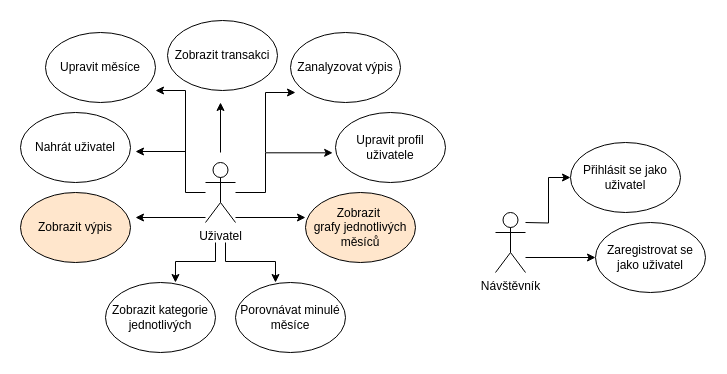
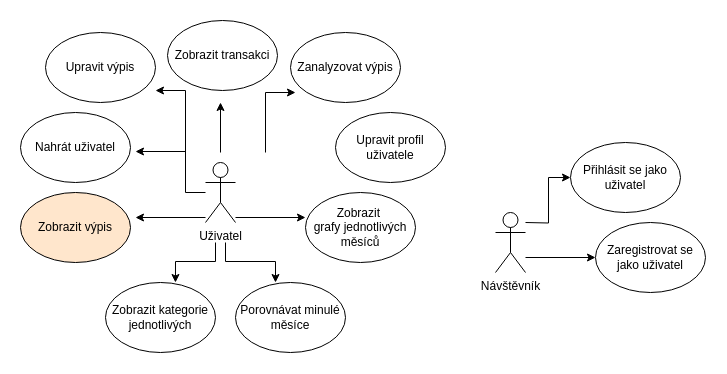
  <mxCell id="0" />
  <mxCell id="1" parent="0" />
  <mxCell id="2" value="Uživatel" style="shape=umlActor;verticalLabelPosition=bottom;verticalAlign=top;html=1;" parent="1" vertex="1"><mxGeometry x="205" y="162" width="30" height="60" as="geometry" /></mxCell>
  <mxCell id="3" value="" style="endArrow=classic;html=1;edgeStyle=orthogonalEdgeStyle;rounded=0;" parent="1" edge="1"><mxGeometry width="50" height="50" relative="1" as="geometry"><mxPoint x="205" y="192" as="sourcePoint" /><mxPoint x="135" y="151" as="targetPoint" /><Array as="points"><mxPoint x="205" y="192" /><mxPoint x="185" y="192" /><mxPoint x="185" y="151" /></Array></mxGeometry></mxCell>
  <mxCell id="4" value="" style="endArrow=classic;html=1;edgeStyle=orthogonalEdgeStyle;rounded=0;" parent="1" edge="1"><mxGeometry width="50" height="50" relative="1" as="geometry"><mxPoint x="235" y="217.01" as="sourcePoint" /><mxPoint x="305" y="217" as="targetPoint" /><Array as="points"><mxPoint x="235" y="217.01" /></Array></mxGeometry></mxCell>
  <mxCell id="5" value="Nahrát uživatel" style="ellipse;whiteSpace=wrap;html=1;" parent="1" vertex="1"><mxGeometry x="20" y="112" width="110" height="70" as="geometry" /></mxCell>
  <mxCell id="6" value="Zobrazit výpis" style="ellipse;whiteSpace=wrap;html=1;fillColor=#ffe6cc;" parent="1" vertex="1"><mxGeometry x="20" y="192" width="110" height="70" as="geometry" /></mxCell>
  <mxCell id="7" value="Zanalyzovat výpis" style="ellipse;whiteSpace=wrap;html=1;" parent="1" vertex="1"><mxGeometry x="290" y="32" width="110" height="70" as="geometry" /></mxCell>
  <mxCell id="8" value="Zobrazit kategorie&lt;br&gt;jednotlivých" style="ellipse;whiteSpace=wrap;html=1;" parent="1" vertex="1"><mxGeometry x="105" y="282" width="110" height="70" as="geometry" /></mxCell>
  <mxCell id="9" value="Porovnávat minulé měsíce" style="ellipse;whiteSpace=wrap;html=1;" parent="1" vertex="1"><mxGeometry x="235" y="282" width="110" height="70" as="geometry" /></mxCell>
- <mxCell id="10" value="Zobrazit&amp;nbsp;&lt;br&gt;grafy jednotlivých měsíců" style="ellipse;whiteSpace=wrap;html=1;fillColor=#ffe6cc;" parent="1" vertex="1"><mxGeometry x="305" y="192" width="110" height="70" as="geometry" /></mxCell>
+ <mxCell id="10" value="Zobrazit&amp;nbsp;&lt;br&gt;grafy jednotlivých měsíců" style="ellipse;whiteSpace=wrap;html=1;" parent="1" vertex="1"><mxGeometry x="305" y="192" width="110" height="70" as="geometry" /></mxCell>
  <mxCell id="11" value="Upravit profil uživatele" style="ellipse;whiteSpace=wrap;html=1;" parent="1" vertex="1"><mxGeometry x="335" y="112" width="110" height="70" as="geometry" /></mxCell>
  <mxCell id="12" value="" style="endArrow=classic;html=1;edgeStyle=orthogonalEdgeStyle;rounded=0;" parent="1" edge="1"><mxGeometry width="50" height="50" relative="1" as="geometry"><mxPoint x="205" y="216.99" as="sourcePoint" /><mxPoint x="135" y="217" as="targetPoint" /><Array as="points"><mxPoint x="135" y="217" /></Array></mxGeometry></mxCell>
  <mxCell id="13" value="" style="endArrow=classic;html=1;edgeStyle=orthogonalEdgeStyle;rounded=0;entryX=0.636;entryY=0;entryDx=0;entryDy=0;entryPerimeter=0;" parent="1" target="8" edge="1"><mxGeometry width="50" height="50" relative="1" as="geometry"><mxPoint x="215" y="242" as="sourcePoint" /><mxPoint x="175" y="261" as="targetPoint" /><Array as="points"><mxPoint x="215" y="261" /><mxPoint x="175" y="261" /></Array></mxGeometry></mxCell>
- <mxCell id="14" value="" style="endArrow=classic;html=1;edgeStyle=orthogonalEdgeStyle;rounded=0;entryX=-0.026;entryY=0.576;entryDx=0;entryDy=0;entryPerimeter=0;" parent="1" source="2" target="11" edge="1"><mxGeometry width="50" height="50" relative="1" as="geometry"><mxPoint x="245" y="193" as="sourcePoint" /><mxPoint x="295" y="152" as="targetPoint" /><Array as="points"><mxPoint x="265" y="192" /><mxPoint x="265" y="152" /></Array></mxGeometry></mxCell>
  <mxCell id="15" value="" style="endArrow=classic;html=1;edgeStyle=orthogonalEdgeStyle;rounded=0;" parent="1" edge="1"><mxGeometry width="50" height="50" relative="1" as="geometry"><mxPoint x="225" y="242" as="sourcePoint" /><mxPoint x="275" y="282" as="targetPoint" /><Array as="points"><mxPoint x="225" y="261" /><mxPoint x="275" y="261" /><mxPoint x="275" y="282" /></Array></mxGeometry></mxCell>
  <mxCell id="16" value="Zobrazit transakci" style="ellipse;whiteSpace=wrap;html=1;" parent="1" vertex="1"><mxGeometry x="167" y="20" width="110" height="70" as="geometry" /></mxCell>
  <mxCell id="17" value="" style="endArrow=classic;html=1;edgeStyle=orthogonalEdgeStyle;rounded=0;" parent="1" edge="1"><mxGeometry width="50" height="50" relative="1" as="geometry"><mxPoint x="220" y="152" as="sourcePoint" /><mxPoint x="220" y="102" as="targetPoint" /><Array as="points"><mxPoint x="220" y="152" /></Array></mxGeometry></mxCell>
  <mxCell id="18" value="Návštěvník" style="shape=umlActor;verticalLabelPosition=bottom;verticalAlign=top;html=1;" parent="1" vertex="1"><mxGeometry x="495" y="212" width="30" height="60" as="geometry" /></mxCell>
  <mxCell id="19" value="Přihlásit se jako uživatel" style="ellipse;whiteSpace=wrap;html=1;" parent="1" vertex="1"><mxGeometry x="570" y="142" width="110" height="70" as="geometry" /></mxCell>
  <mxCell id="20" value="Zaregistrovat se jako uživatel" style="ellipse;whiteSpace=wrap;html=1;" parent="1" vertex="1"><mxGeometry x="595" y="222" width="110" height="70" as="geometry" /></mxCell>
  <mxCell id="21" style="edgeStyle=orthogonalEdgeStyle;rounded=0;html=1;entryX=0;entryY=0.5;entryDx=0;entryDy=0;" parent="1" target="19" edge="1"><mxGeometry relative="1" as="geometry"><mxPoint x="565" y="172" as="targetPoint" /><mxPoint x="525" y="222" as="sourcePoint" /></mxGeometry></mxCell>
  <mxCell id="22" style="edgeStyle=orthogonalEdgeStyle;rounded=0;html=1;" parent="1" edge="1"><mxGeometry relative="1" as="geometry"><mxPoint x="595" y="257" as="targetPoint" /><mxPoint x="525" y="257" as="sourcePoint" /></mxGeometry></mxCell>
- <mxCell id="23" value="Upravit měsíce" style="ellipse;whiteSpace=wrap;html=1;" parent="1" vertex="1"><mxGeometry x="45" y="32" width="110" height="70" as="geometry" /></mxCell>
+ <mxCell id="23" value="Upravit výpis" style="ellipse;whiteSpace=wrap;html=1;" parent="1" vertex="1"><mxGeometry x="45" y="32" width="110" height="70" as="geometry" /></mxCell>
  <mxCell id="24" value="" style="endArrow=classic;html=1;edgeStyle=orthogonalEdgeStyle;rounded=0;" parent="1" edge="1"><mxGeometry width="50" height="50" relative="1" as="geometry"><mxPoint x="185" y="160" as="sourcePoint" /><mxPoint x="155" y="90" as="targetPoint" /><Array as="points"><mxPoint x="185" y="90" /></Array></mxGeometry></mxCell>
  <mxCell id="25" value="" style="endArrow=classic;html=1;rounded=0;" edge="1" parent="1"><mxGeometry width="50" height="50" relative="1" as="geometry"><mxPoint x="265" y="152" as="sourcePoint" /><mxPoint x="295" y="92" as="targetPoint" /><Array as="points"><mxPoint x="265" y="92" /></Array></mxGeometry></mxCell>
